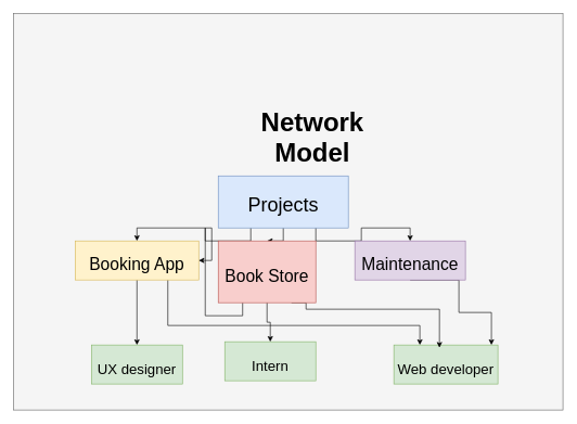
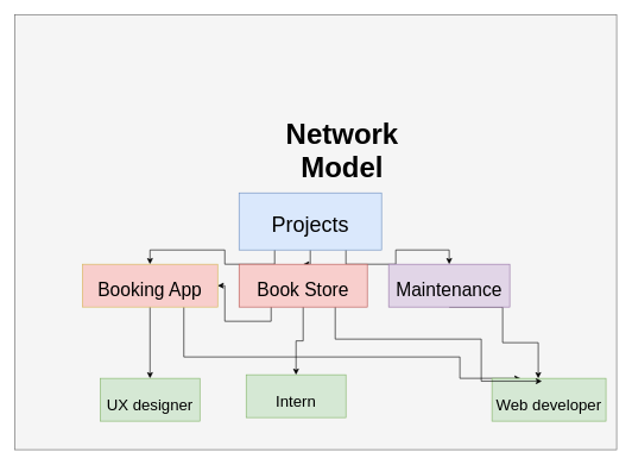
  <mxCell id="0" />
  <mxCell id="1" parent="0" />
  <mxCell id="2" value="" style="rounded=0;whiteSpace=wrap;html=1;fillColor=#f5f5f5;strokeColor=#666666;fontColor=#333333;" vertex="1" parent="1"><mxGeometry x="20" y="20" width="845" height="610" as="geometry" /></mxCell>
  <mxCell id="3" value="&lt;b style=&quot;font-size: 40px&quot;&gt;&lt;font style=&quot;font-size: 40px&quot;&gt;Network Model&lt;/font&gt;&lt;/b&gt;" style="text;html=1;strokeColor=none;fillColor=none;align=center;verticalAlign=middle;whiteSpace=wrap;rounded=0;fontSize=40;" parent="1" vertex="1"><mxGeometry x="410" y="200" width="140" height="20" as="geometry" /></mxCell>
  <mxCell id="4" style="edgeStyle=orthogonalEdgeStyle;rounded=0;orthogonalLoop=1;jettySize=auto;html=1;exitX=0.75;exitY=1;exitDx=0;exitDy=0;fontSize=40;" parent="1" source="7" target="12" edge="1"><mxGeometry relative="1" as="geometry" /></mxCell>
  <mxCell id="5" style="edgeStyle=orthogonalEdgeStyle;rounded=0;orthogonalLoop=1;jettySize=auto;html=1;exitX=0.25;exitY=1;exitDx=0;exitDy=0;entryX=0.5;entryY=0;entryDx=0;entryDy=0;fontSize=40;" parent="1" source="7" target="10" edge="1"><mxGeometry relative="1" as="geometry" /></mxCell>
  <mxCell id="6" style="edgeStyle=orthogonalEdgeStyle;rounded=0;orthogonalLoop=1;jettySize=auto;html=1;entryX=0.5;entryY=0;entryDx=0;entryDy=0;fontSize=40;" parent="1" source="7" target="19" edge="1"><mxGeometry relative="1" as="geometry" /></mxCell>
  <mxCell id="7" value="&lt;font style=&quot;font-size: 30px&quot;&gt;Projects&lt;/font&gt;" style="rounded=0;whiteSpace=wrap;html=1;fontSize=40;fillColor=#dae8fc;strokeColor=#6c8ebf;" parent="1" vertex="1"><mxGeometry x="335" y="270" width="200" height="80" as="geometry" /></mxCell>
  <mxCell id="8" style="edgeStyle=orthogonalEdgeStyle;rounded=0;orthogonalLoop=1;jettySize=auto;html=1;exitX=0.5;exitY=1;exitDx=0;exitDy=0;entryX=0.5;entryY=0;entryDx=0;entryDy=0;fontSize=40;" parent="1" source="10" target="13" edge="1"><mxGeometry relative="1" as="geometry" /></mxCell>
  <mxCell id="9" style="edgeStyle=orthogonalEdgeStyle;rounded=0;orthogonalLoop=1;jettySize=auto;html=1;exitX=0.75;exitY=1;exitDx=0;exitDy=0;entryX=0.25;entryY=0;entryDx=0;entryDy=0;" edge="1" parent="1" source="10" target="15"><mxGeometry relative="1" as="geometry"><Array as="points"><mxPoint x="258" y="500" /><mxPoint x="645" y="500" /></Array></mxGeometry></mxCell>
- <mxCell id="10" value="&lt;font style=&quot;font-size: 26px&quot;&gt;Booking App&lt;/font&gt;" style="rounded=0;whiteSpace=wrap;html=1;fontSize=40;fillColor=#fff2cc;strokeColor=#d6b656;" parent="1" vertex="1"><mxGeometry x="115" y="370" width="190" height="60" as="geometry" /></mxCell>
+ <mxCell id="10" value="&lt;font style=&quot;font-size: 26px&quot;&gt;Booking App&lt;/font&gt;" style="rounded=0;whiteSpace=wrap;html=1;fontSize=40;fillColor=#f8cecc;strokeColor=#d6b656;" parent="1" vertex="1"><mxGeometry x="115" y="370" width="190" height="60" as="geometry" /></mxCell>
  <mxCell id="11" style="edgeStyle=orthogonalEdgeStyle;rounded=0;orthogonalLoop=1;jettySize=auto;html=1;exitX=0.5;exitY=1;exitDx=0;exitDy=0;fontSize=40;" parent="1" source="12" target="15" edge="1"><mxGeometry relative="1" as="geometry"><Array as="points"><mxPoint x="705" y="430" /><mxPoint x="705" y="480" /><mxPoint x="755" y="480" /></Array></mxGeometry></mxCell>
  <mxCell id="12" value="&lt;span style=&quot;font-size: 26px&quot;&gt;Maintenance&lt;/span&gt;" style="rounded=0;whiteSpace=wrap;html=1;fontSize=40;fillColor=#e1d5e7;strokeColor=#9673a6;" parent="1" vertex="1"><mxGeometry x="545" y="370" width="170" height="60" as="geometry" /></mxCell>
  <mxCell id="13" value="&lt;font style=&quot;font-size: 22px&quot;&gt;UX designer&lt;/font&gt;" style="rounded=0;whiteSpace=wrap;html=1;fontSize=40;fillColor=#d5e8d4;strokeColor=#82b366;" parent="1" vertex="1"><mxGeometry x="140" y="530" width="140" height="60" as="geometry" /></mxCell>
  <mxCell id="14" value="&lt;font style=&quot;font-size: 22px&quot;&gt;Intern&lt;/font&gt;" style="rounded=0;whiteSpace=wrap;html=1;fontSize=40;fillColor=#d5e8d4;strokeColor=#82b366;" parent="1" vertex="1"><mxGeometry x="345" y="525" width="140" height="60" as="geometry" /></mxCell>
- <mxCell id="15" value="&lt;font style=&quot;font-size: 22px&quot;&gt;Web developer&lt;/font&gt;" style="rounded=0;whiteSpace=wrap;html=1;fontSize=40;fillColor=#d5e8d4;strokeColor=#82b366;" parent="1" vertex="1"><mxGeometry x="605" y="530" width="160" height="60" as="geometry" /></mxCell>
+ <mxCell id="15" value="&lt;font style=&quot;font-size: 22px&quot;&gt;Web developer&lt;/font&gt;" style="rounded=0;whiteSpace=wrap;html=1;fontSize=40;fillColor=#d5e8d4;strokeColor=#82b366;" parent="1" vertex="1"><mxGeometry x="690" y="530" width="160" height="60" as="geometry" /></mxCell>
  <mxCell id="16" style="edgeStyle=orthogonalEdgeStyle;rounded=0;orthogonalLoop=1;jettySize=auto;html=1;fontSize=40;" parent="1" source="19" target="14" edge="1"><mxGeometry relative="1" as="geometry" /></mxCell>
  <mxCell id="17" style="edgeStyle=orthogonalEdgeStyle;rounded=0;orthogonalLoop=1;jettySize=auto;html=1;exitX=0.75;exitY=1;exitDx=0;exitDy=0;entryX=0.438;entryY=0.067;entryDx=0;entryDy=0;entryPerimeter=0;" edge="1" parent="1" source="19" target="15"><mxGeometry relative="1" as="geometry"><mxPoint x="625" y="520" as="targetPoint" /><Array as="points"><mxPoint x="470" y="475" /><mxPoint x="675" y="475" /></Array></mxGeometry></mxCell>
  <mxCell id="18" style="edgeStyle=orthogonalEdgeStyle;rounded=0;orthogonalLoop=1;jettySize=auto;html=1;exitX=0.25;exitY=1;exitDx=0;exitDy=0;" edge="1" parent="1" source="19" target="10"><mxGeometry relative="1" as="geometry"><mxPoint x="275" y="470" as="targetPoint" /></mxGeometry></mxCell>
- <mxCell id="19" value="&lt;font style=&quot;font-size: 26px&quot;&gt;Book Store&lt;/font&gt;" style="rounded=0;whiteSpace=wrap;html=1;fontSize=40;fillColor=#f8cecc;strokeColor=#b85450;" parent="1" vertex="1"><mxGeometry x="335" y="370" width="150" height="95" as="geometry" /></mxCell>
+ <mxCell id="19" value="&lt;font style=&quot;font-size: 26px&quot;&gt;Book Store&lt;/font&gt;" style="rounded=0;whiteSpace=wrap;html=1;fontSize=40;fillColor=#f8cecc;strokeColor=#b85450;" parent="1" vertex="1"><mxGeometry x="335" y="370" width="180" height="60" as="geometry" /></mxCell>
